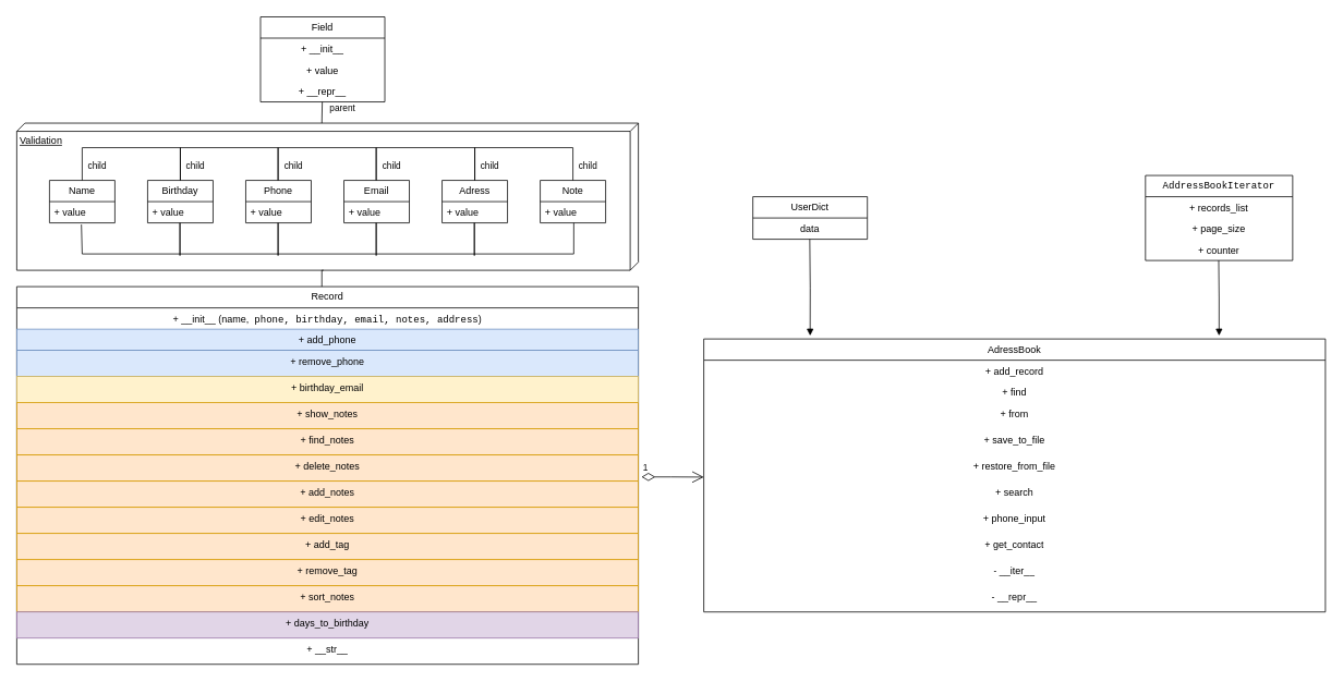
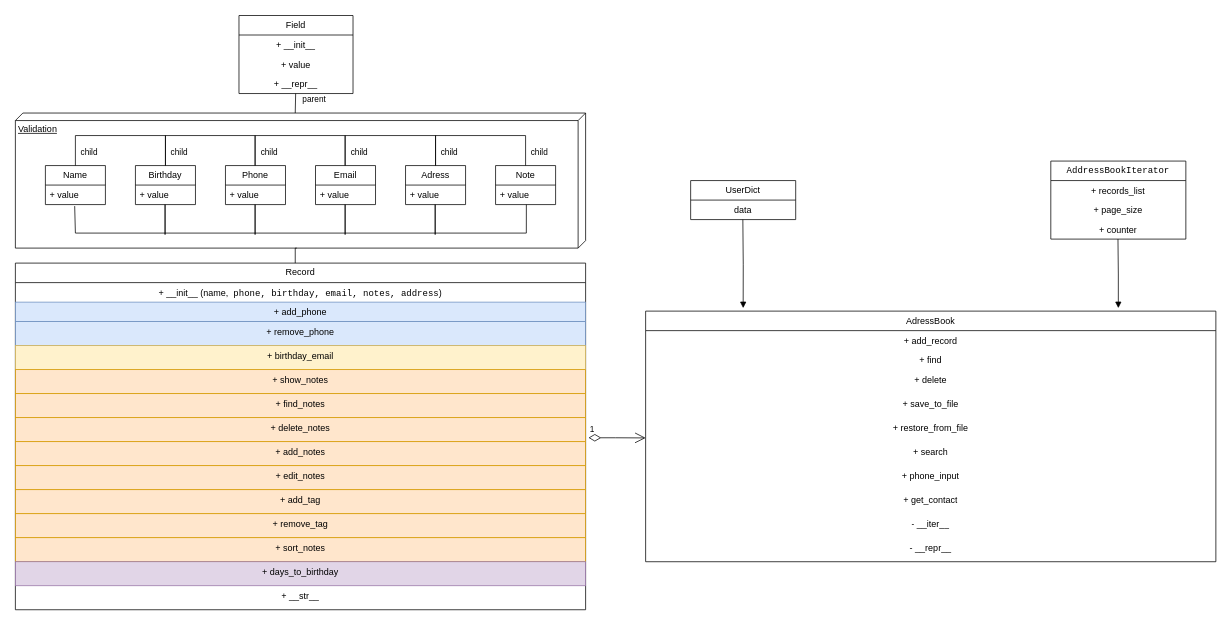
  <mxCell id="0" />
  <mxCell id="1" parent="0" />
  <mxCell id="2" value="Validation" style="verticalAlign=top;align=left;spacingTop=8;spacingLeft=2;spacingRight=12;shape=cube;size=10;direction=south;fontStyle=4;html=1;whiteSpace=wrap;" vertex="1" parent="1"><mxGeometry x="20" y="150" width="760" height="180" as="geometry" /></mxCell>
  <mxCell id="3" value="Field" style="swimlane;fontStyle=0;childLayout=stackLayout;horizontal=1;startSize=26;fillColor=none;horizontalStack=0;resizeParent=1;resizeParentMax=0;resizeLast=0;collapsible=1;marginBottom=0;whiteSpace=wrap;html=1;" vertex="1" parent="1"><mxGeometry x="318" width="152" height="104" as="geometry" y="20" /></mxCell>
  <mxCell id="4" value="+ __init__" style="text;strokeColor=none;fillColor=none;align=center;verticalAlign=top;spacingLeft=4;spacingRight=4;overflow=hidden;rotatable=0;points=[[0,0.5],[1,0.5]];portConstraint=eastwest;whiteSpace=wrap;html=1;" vertex="1" parent="3"><mxGeometry y="26" width="152" height="26" as="geometry" /></mxCell>
  <mxCell id="5" value="+ value" style="text;strokeColor=none;fillColor=none;align=center;verticalAlign=top;spacingLeft=4;spacingRight=4;overflow=hidden;rotatable=0;points=[[0,0.5],[1,0.5]];portConstraint=eastwest;whiteSpace=wrap;html=1;" vertex="1" parent="3"><mxGeometry y="52" width="152" height="26" as="geometry" /></mxCell>
  <mxCell id="6" value="+ __repr__" style="text;strokeColor=none;fillColor=none;align=center;verticalAlign=top;spacingLeft=4;spacingRight=4;overflow=hidden;rotatable=0;points=[[0,0.5],[1,0.5]];portConstraint=eastwest;whiteSpace=wrap;html=1;" vertex="1" parent="3"><mxGeometry y="78" width="152" height="26" as="geometry" /></mxCell>
  <mxCell id="7" value="" style="endArrow=none;html=1;edgeStyle=orthogonalEdgeStyle;rounded=0;exitX=0.497;exitY=1;exitDx=0;exitDy=0;exitPerimeter=0;" edge="1" parent="1" source="6"><mxGeometry relative="1" as="geometry"><mxPoint x="393" y="134" as="sourcePoint" /><mxPoint x="393" y="150" as="targetPoint" /></mxGeometry></mxCell>
  <mxCell id="8" value="parent" style="edgeLabel;resizable=0;html=1;align=left;verticalAlign=bottom;" connectable="0" vertex="1" parent="7"><mxGeometry x="-1" relative="1" as="geometry"><mxPoint x="7" y="16" as="offset" /></mxGeometry></mxCell>
  <mxCell id="9" value="child" style="edgeLabel;resizable=0;html=1;align=right;verticalAlign=bottom;" connectable="0" vertex="1" parent="1"><mxGeometry x="130" y="210" as="geometry" /></mxCell>
  <mxCell id="10" value="" style="endArrow=none;html=1;edgeStyle=orthogonalEdgeStyle;rounded=0;" edge="1" parent="1"><mxGeometry relative="1" as="geometry"><mxPoint x="100" y="220" as="sourcePoint" /><mxPoint x="700" y="220" as="targetPoint" /><Array as="points"><mxPoint x="100" y="180" /><mxPoint x="700" y="180" /></Array></mxGeometry></mxCell>
  <mxCell id="11" value="Name" style="swimlane;fontStyle=0;childLayout=stackLayout;horizontal=1;startSize=26;fillColor=none;horizontalStack=0;resizeParent=1;resizeParentMax=0;resizeLast=0;collapsible=1;marginBottom=0;whiteSpace=wrap;html=1;" vertex="1" parent="1"><mxGeometry x="60" y="220" width="80" height="52" as="geometry" /></mxCell>
  <mxCell id="12" value="+ value" style="text;strokeColor=none;fillColor=none;align=left;verticalAlign=top;spacingLeft=4;spacingRight=4;overflow=hidden;rotatable=0;points=[[0,0.5],[1,0.5]];portConstraint=eastwest;whiteSpace=wrap;html=1;" vertex="1" parent="11"><mxGeometry y="26" width="80" height="26" as="geometry" /></mxCell>
  <mxCell id="13" value="child" style="edgeLabel;resizable=0;html=1;align=right;verticalAlign=bottom;" connectable="0" vertex="1" parent="1"><mxGeometry x="250" y="210" as="geometry" /></mxCell>
  <mxCell id="14" value="Birthday" style="swimlane;fontStyle=0;childLayout=stackLayout;horizontal=1;startSize=26;fillColor=none;horizontalStack=0;resizeParent=1;resizeParentMax=0;resizeLast=0;collapsible=1;marginBottom=0;whiteSpace=wrap;html=1;" vertex="1" parent="1"><mxGeometry x="180" y="220" width="80" height="52" as="geometry" /></mxCell>
  <mxCell id="15" value="+ value" style="text;strokeColor=none;fillColor=none;align=left;verticalAlign=top;spacingLeft=4;spacingRight=4;overflow=hidden;rotatable=0;points=[[0,0.5],[1,0.5]];portConstraint=eastwest;whiteSpace=wrap;html=1;" vertex="1" parent="14"><mxGeometry y="26" width="80" height="26" as="geometry" /></mxCell>
  <mxCell id="16" value="child" style="edgeLabel;resizable=0;html=1;align=right;verticalAlign=bottom;" connectable="0" vertex="1" parent="1"><mxGeometry x="370" y="210" as="geometry" /></mxCell>
  <mxCell id="17" value="Phone" style="swimlane;fontStyle=0;childLayout=stackLayout;horizontal=1;startSize=26;fillColor=none;horizontalStack=0;resizeParent=1;resizeParentMax=0;resizeLast=0;collapsible=1;marginBottom=0;whiteSpace=wrap;html=1;" vertex="1" parent="1"><mxGeometry x="300" y="220" width="80" height="52" as="geometry" /></mxCell>
  <mxCell id="18" value="+ value" style="text;strokeColor=none;fillColor=none;align=left;verticalAlign=top;spacingLeft=4;spacingRight=4;overflow=hidden;rotatable=0;points=[[0,0.5],[1,0.5]];portConstraint=eastwest;whiteSpace=wrap;html=1;" vertex="1" parent="17"><mxGeometry y="26" width="80" height="26" as="geometry" /></mxCell>
  <mxCell id="19" value="child" style="edgeLabel;resizable=0;html=1;align=right;verticalAlign=bottom;" connectable="0" vertex="1" parent="1"><mxGeometry x="490" y="210" as="geometry" /></mxCell>
  <mxCell id="20" value="Email" style="swimlane;fontStyle=0;childLayout=stackLayout;horizontal=1;startSize=26;fillColor=none;horizontalStack=0;resizeParent=1;resizeParentMax=0;resizeLast=0;collapsible=1;marginBottom=0;whiteSpace=wrap;html=1;" vertex="1" parent="1"><mxGeometry x="420" y="220" width="80" height="52" as="geometry" /></mxCell>
  <mxCell id="21" value="+ value" style="text;strokeColor=none;fillColor=none;align=left;verticalAlign=top;spacingLeft=4;spacingRight=4;overflow=hidden;rotatable=0;points=[[0,0.5],[1,0.5]];portConstraint=eastwest;whiteSpace=wrap;html=1;" vertex="1" parent="20"><mxGeometry y="26" width="80" height="26" as="geometry" /></mxCell>
  <mxCell id="22" value="child" style="edgeLabel;resizable=0;html=1;align=right;verticalAlign=bottom;" connectable="0" vertex="1" parent="1"><mxGeometry x="610" y="210" as="geometry" /></mxCell>
  <mxCell id="23" value="Adress" style="swimlane;fontStyle=0;childLayout=stackLayout;horizontal=1;startSize=26;fillColor=none;horizontalStack=0;resizeParent=1;resizeParentMax=0;resizeLast=0;collapsible=1;marginBottom=0;whiteSpace=wrap;html=1;" vertex="1" parent="1"><mxGeometry x="540" y="220" width="80" height="52" as="geometry" /></mxCell>
  <mxCell id="24" value="+ value" style="text;strokeColor=none;fillColor=none;align=left;verticalAlign=top;spacingLeft=4;spacingRight=4;overflow=hidden;rotatable=0;points=[[0,0.5],[1,0.5]];portConstraint=eastwest;whiteSpace=wrap;html=1;" vertex="1" parent="23"><mxGeometry y="26" width="80" height="26" as="geometry" /></mxCell>
  <mxCell id="25" value="child" style="edgeLabel;resizable=0;html=1;align=right;verticalAlign=bottom;" connectable="0" vertex="1" parent="1"><mxGeometry x="730" y="210" as="geometry" /></mxCell>
  <mxCell id="26" value="Note" style="swimlane;fontStyle=0;childLayout=stackLayout;horizontal=1;startSize=26;fillColor=none;horizontalStack=0;resizeParent=1;resizeParentMax=0;resizeLast=0;collapsible=1;marginBottom=0;whiteSpace=wrap;html=1;" vertex="1" parent="1"><mxGeometry x="660" y="220" width="80" height="52" as="geometry" /></mxCell>
  <mxCell id="27" value="+ value" style="text;strokeColor=none;fillColor=none;align=left;verticalAlign=top;spacingLeft=4;spacingRight=4;overflow=hidden;rotatable=0;points=[[0,0.5],[1,0.5]];portConstraint=eastwest;whiteSpace=wrap;html=1;" vertex="1" parent="26"><mxGeometry y="26" width="80" height="26" as="geometry" /></mxCell>
  <mxCell id="28" value="" style="endArrow=none;html=1;edgeStyle=orthogonalEdgeStyle;rounded=0;" edge="1" parent="1"><mxGeometry relative="1" as="geometry"><mxPoint x="459.5" y="220" as="sourcePoint" /><mxPoint x="459.5" y="220" as="targetPoint" /><Array as="points"><mxPoint x="459.5" y="180" /><mxPoint x="459.5" y="180" /></Array></mxGeometry></mxCell>
  <mxCell id="29" value="" style="endArrow=none;html=1;edgeStyle=orthogonalEdgeStyle;rounded=0;" edge="1" parent="1"><mxGeometry relative="1" as="geometry"><mxPoint x="580" y="220" as="sourcePoint" /><mxPoint x="580" y="220" as="targetPoint" /><Array as="points"><mxPoint x="580" y="180" /><mxPoint x="580" y="180" /></Array></mxGeometry></mxCell>
  <mxCell id="30" value="" style="endArrow=none;html=1;edgeStyle=orthogonalEdgeStyle;rounded=0;" edge="1" parent="1"><mxGeometry relative="1" as="geometry"><mxPoint x="339.5" y="220" as="sourcePoint" /><mxPoint x="339.5" y="220" as="targetPoint" /><Array as="points"><mxPoint x="339.5" y="180" /><mxPoint x="339.5" y="180" /></Array></mxGeometry></mxCell>
  <mxCell id="31" value="" style="endArrow=none;html=1;edgeStyle=orthogonalEdgeStyle;rounded=0;" edge="1" parent="1"><mxGeometry relative="1" as="geometry"><mxPoint x="220" y="220" as="sourcePoint" /><mxPoint x="220" y="220" as="targetPoint" /><Array as="points"><mxPoint x="220" y="180" /><mxPoint x="220" y="180" /></Array></mxGeometry></mxCell>
  <mxCell id="32" value="" style="endArrow=none;html=1;edgeStyle=orthogonalEdgeStyle;rounded=0;entryX=0.513;entryY=1;entryDx=0;entryDy=0;entryPerimeter=0;exitX=0.488;exitY=1.077;exitDx=0;exitDy=0;exitPerimeter=0;" edge="1" parent="1" source="12" target="27"><mxGeometry relative="1" as="geometry"><mxPoint x="100" y="290" as="sourcePoint" /><mxPoint x="700" y="280" as="targetPoint" /><Array as="points"><mxPoint x="100" y="310" /><mxPoint x="701" y="310" /></Array></mxGeometry></mxCell>
  <mxCell id="33" value="" style="endArrow=none;html=1;edgeStyle=orthogonalEdgeStyle;rounded=0;" edge="1" parent="1"><mxGeometry relative="1" as="geometry"><mxPoint x="219.5" y="312" as="sourcePoint" /><mxPoint x="219.5" y="312" as="targetPoint" /><Array as="points"><mxPoint x="219.5" y="272" /><mxPoint x="219.5" y="272" /></Array></mxGeometry></mxCell>
  <mxCell id="34" value="" style="endArrow=none;html=1;edgeStyle=orthogonalEdgeStyle;rounded=0;" edge="1" parent="1"><mxGeometry relative="1" as="geometry"><mxPoint x="339.5" y="312" as="sourcePoint" /><mxPoint x="339.5" y="312" as="targetPoint" /><Array as="points"><mxPoint x="339.5" y="272" /><mxPoint x="339.5" y="272" /></Array></mxGeometry></mxCell>
  <mxCell id="35" value="" style="endArrow=none;html=1;edgeStyle=orthogonalEdgeStyle;rounded=0;" edge="1" parent="1"><mxGeometry relative="1" as="geometry"><mxPoint x="459.5" y="312" as="sourcePoint" /><mxPoint x="459.5" y="312" as="targetPoint" /><Array as="points"><mxPoint x="459.5" y="272" /><mxPoint x="459.5" y="272" /></Array></mxGeometry></mxCell>
  <mxCell id="36" value="" style="endArrow=none;html=1;edgeStyle=orthogonalEdgeStyle;rounded=0;" edge="1" parent="1"><mxGeometry relative="1" as="geometry"><mxPoint x="579.5" y="312" as="sourcePoint" /><mxPoint x="579.5" y="312" as="targetPoint" /><Array as="points"><mxPoint x="579.5" y="272" /><mxPoint x="579.5" y="272" /></Array></mxGeometry></mxCell>
  <mxCell id="37" value="" style="endArrow=none;html=1;edgeStyle=orthogonalEdgeStyle;rounded=0;entryX=0;entryY=0;entryDx=180;entryDy=385;entryPerimeter=0;" edge="1" parent="1" target="2"><mxGeometry relative="1" as="geometry"><mxPoint x="393" y="350" as="sourcePoint" /><mxPoint x="420" y="340" as="targetPoint" /><Array as="points"><mxPoint x="393" y="330" /></Array></mxGeometry></mxCell>
  <mxCell id="38" value="Record" style="swimlane;fontStyle=0;childLayout=stackLayout;horizontal=1;startSize=26;fillColor=none;horizontalStack=0;resizeParent=1;resizeParentMax=0;resizeLast=0;collapsible=1;marginBottom=0;whiteSpace=wrap;html=1;" vertex="1" parent="1"><mxGeometry x="20" y="350" width="760" height="462" as="geometry" /></mxCell>
  <mxCell id="39" value="+ __init__ (name,&amp;nbsp;&amp;nbsp;&lt;span style=&quot;font-family: Menlo, Monaco, &amp;quot;Courier New&amp;quot;, monospace;&quot;&gt;phone&lt;/span&gt;&lt;span style=&quot;font-family: Menlo, Monaco, &amp;quot;Courier New&amp;quot;, monospace;&quot;&gt;,&amp;nbsp;&lt;/span&gt;&lt;span style=&quot;font-family: Menlo, Monaco, &amp;quot;Courier New&amp;quot;, monospace;&quot;&gt;birthday&lt;/span&gt;&lt;span style=&quot;font-family: Menlo, Monaco, &amp;quot;Courier New&amp;quot;, monospace;&quot;&gt;, &lt;/span&gt;&lt;span style=&quot;font-family: Menlo, Monaco, &amp;quot;Courier New&amp;quot;, monospace;&quot;&gt;email&lt;/span&gt;&lt;span style=&quot;font-family: Menlo, Monaco, &amp;quot;Courier New&amp;quot;, monospace;&quot;&gt;, &lt;/span&gt;&lt;span style=&quot;font-family: Menlo, Monaco, &amp;quot;Courier New&amp;quot;, monospace;&quot;&gt;notes&lt;/span&gt;&lt;span style=&quot;font-family: Menlo, Monaco, &amp;quot;Courier New&amp;quot;, monospace;&quot;&gt;, &lt;/span&gt;&lt;span style=&quot;font-family: Menlo, Monaco, &amp;quot;Courier New&amp;quot;, monospace;&quot;&gt;address&lt;/span&gt;&lt;span style=&quot;background-color: initial;&quot;&gt;)&lt;/span&gt;" style="text;strokeColor=none;fillColor=none;align=center;verticalAlign=top;spacingLeft=4;spacingRight=4;overflow=hidden;rotatable=0;points=[[0,0.5],[1,0.5]];portConstraint=eastwest;whiteSpace=wrap;html=1;" vertex="1" parent="38"><mxGeometry y="26" width="760" height="26" as="geometry" /></mxCell>
  <mxCell id="40" value="+ add_phone" style="text;align=center;verticalAlign=top;spacingLeft=4;spacingRight=4;overflow=hidden;rotatable=0;points=[[0,0.5],[1,0.5]];portConstraint=eastwest;whiteSpace=wrap;html=1;shadow=0;fillColor=#dae8fc;strokeColor=#6c8ebf;" vertex="1" parent="38"><mxGeometry y="52" width="760" height="26" as="geometry" /></mxCell>
  <mxCell id="41" value="+ remove_phone" style="text;align=center;verticalAlign=top;spacingLeft=4;spacingRight=4;overflow=hidden;rotatable=0;points=[[0,0.5],[1,0.5]];portConstraint=eastwest;whiteSpace=wrap;html=1;shadow=0;fillColor=#dae8fc;strokeColor=#6c8ebf;" vertex="1" parent="38"><mxGeometry y="78" width="760" height="32" as="geometry" /></mxCell>
  <mxCell id="42" value="+ birthday_email" style="text;align=center;verticalAlign=top;spacingLeft=4;spacingRight=4;overflow=hidden;rotatable=0;points=[[0,0.5],[1,0.5]];portConstraint=eastwest;whiteSpace=wrap;html=1;shadow=0;fillColor=#fff2cc;strokeColor=#d6b656;" vertex="1" parent="38"><mxGeometry y="110" width="760" height="32" as="geometry" /></mxCell>
  <mxCell id="43" value="+ show_notes" style="text;strokeColor=#d79b00;fillColor=#ffe6cc;align=center;verticalAlign=top;spacingLeft=4;spacingRight=4;overflow=hidden;rotatable=0;points=[[0,0.5],[1,0.5]];portConstraint=eastwest;whiteSpace=wrap;html=1;" vertex="1" parent="38"><mxGeometry y="142" width="760" height="32" as="geometry" /></mxCell>
  <mxCell id="44" value="+ find_notes" style="text;strokeColor=#d79b00;fillColor=#ffe6cc;align=center;verticalAlign=top;spacingLeft=4;spacingRight=4;overflow=hidden;rotatable=0;points=[[0,0.5],[1,0.5]];portConstraint=eastwest;whiteSpace=wrap;html=1;" vertex="1" parent="38"><mxGeometry y="174" width="760" height="32" as="geometry" /></mxCell>
  <mxCell id="45" value="+ delete_notes" style="text;strokeColor=#d79b00;fillColor=#ffe6cc;align=center;verticalAlign=top;spacingLeft=4;spacingRight=4;overflow=hidden;rotatable=0;points=[[0,0.5],[1,0.5]];portConstraint=eastwest;whiteSpace=wrap;html=1;" vertex="1" parent="38"><mxGeometry y="206" width="760" height="32" as="geometry" /></mxCell>
  <mxCell id="46" value="+ add_notes" style="text;strokeColor=#d79b00;fillColor=#ffe6cc;align=center;verticalAlign=top;spacingLeft=4;spacingRight=4;overflow=hidden;rotatable=0;points=[[0,0.5],[1,0.5]];portConstraint=eastwest;whiteSpace=wrap;html=1;" vertex="1" parent="38"><mxGeometry y="238" width="760" height="32" as="geometry" /></mxCell>
  <mxCell id="47" value="+ edit_notes" style="text;strokeColor=#d79b00;fillColor=#ffe6cc;align=center;verticalAlign=top;spacingLeft=4;spacingRight=4;overflow=hidden;rotatable=0;points=[[0,0.5],[1,0.5]];portConstraint=eastwest;whiteSpace=wrap;html=1;" vertex="1" parent="38"><mxGeometry y="270" width="760" height="32" as="geometry" /></mxCell>
  <mxCell id="48" value="+ add_tag" style="text;strokeColor=#d79b00;fillColor=#ffe6cc;align=center;verticalAlign=top;spacingLeft=4;spacingRight=4;overflow=hidden;rotatable=0;points=[[0,0.5],[1,0.5]];portConstraint=eastwest;whiteSpace=wrap;html=1;" vertex="1" parent="38"><mxGeometry y="302" width="760" height="32" as="geometry" /></mxCell>
  <mxCell id="49" value="+ remove_tag" style="text;strokeColor=#d79b00;fillColor=#ffe6cc;align=center;verticalAlign=top;spacingLeft=4;spacingRight=4;overflow=hidden;rotatable=0;points=[[0,0.5],[1,0.5]];portConstraint=eastwest;whiteSpace=wrap;html=1;" vertex="1" parent="38"><mxGeometry y="334" width="760" height="32" as="geometry" /></mxCell>
  <mxCell id="50" value="+ sort_notes" style="text;strokeColor=#d79b00;fillColor=#ffe6cc;align=center;verticalAlign=top;spacingLeft=4;spacingRight=4;overflow=hidden;rotatable=0;points=[[0,0.5],[1,0.5]];portConstraint=eastwest;whiteSpace=wrap;html=1;" vertex="1" parent="38"><mxGeometry y="366" width="760" height="32" as="geometry" /></mxCell>
  <mxCell id="51" value="+&amp;nbsp;days_to_birthday" style="text;strokeColor=#9673a6;fillColor=#e1d5e7;align=center;verticalAlign=top;spacingLeft=4;spacingRight=4;overflow=hidden;rotatable=0;points=[[0,0.5],[1,0.5]];portConstraint=eastwest;whiteSpace=wrap;html=1;" vertex="1" parent="38"><mxGeometry y="398" width="760" height="32" as="geometry" /></mxCell>
  <mxCell id="52" value="+ __str__" style="text;strokeColor=none;fillColor=none;align=center;verticalAlign=top;spacingLeft=4;spacingRight=4;overflow=hidden;rotatable=0;points=[[0,0.5],[1,0.5]];portConstraint=eastwest;whiteSpace=wrap;html=1;" vertex="1" parent="38"><mxGeometry y="430" width="760" height="32" as="geometry" /></mxCell>
  <mxCell id="53" value="1" style="endArrow=open;html=1;endSize=12;startArrow=diamondThin;startSize=14;startFill=0;edgeStyle=orthogonalEdgeStyle;align=left;verticalAlign=bottom;rounded=0;exitX=1.005;exitY=0.837;exitDx=0;exitDy=0;exitPerimeter=0;" edge="1" parent="1" source="45"><mxGeometry x="-1" y="3" relative="1" as="geometry"><mxPoint x="830.23" y="550" as="sourcePoint" /><mxPoint x="860" y="583" as="targetPoint" /></mxGeometry></mxCell>
  <mxCell id="54" value="AdressBook" style="swimlane;fontStyle=0;childLayout=stackLayout;horizontal=1;startSize=26;fillColor=none;horizontalStack=0;resizeParent=1;resizeParentMax=0;resizeLast=0;collapsible=1;marginBottom=0;whiteSpace=wrap;html=1;" vertex="1" parent="1"><mxGeometry x="860" y="414" width="760" height="334" as="geometry" /></mxCell>
  <mxCell id="55" value="+&amp;nbsp;add_record" style="text;strokeColor=none;fillColor=none;align=center;verticalAlign=top;spacingLeft=4;spacingRight=4;overflow=hidden;rotatable=0;points=[[0,0.5],[1,0.5]];portConstraint=eastwest;whiteSpace=wrap;html=1;" vertex="1" parent="54"><mxGeometry y="26" width="760" height="26" as="geometry" /></mxCell>
  <mxCell id="56" value="+&amp;nbsp;find" style="text;align=center;verticalAlign=top;spacingLeft=4;spacingRight=4;overflow=hidden;rotatable=0;points=[[0,0.5],[1,0.5]];portConstraint=eastwest;whiteSpace=wrap;html=1;shadow=0;" vertex="1" parent="54"><mxGeometry y="52" width="760" height="26" as="geometry" /></mxCell>
- <mxCell id="57" value="+&amp;nbsp;from" style="text;align=center;verticalAlign=top;spacingLeft=4;spacingRight=4;overflow=hidden;rotatable=0;points=[[0,0.5],[1,0.5]];portConstraint=eastwest;whiteSpace=wrap;html=1;shadow=0;" vertex="1" parent="54"><mxGeometry y="78" width="760" height="32" as="geometry" /></mxCell>
+ <mxCell id="57" value="+&amp;nbsp;delete" style="text;align=center;verticalAlign=top;spacingLeft=4;spacingRight=4;overflow=hidden;rotatable=0;points=[[0,0.5],[1,0.5]];portConstraint=eastwest;whiteSpace=wrap;html=1;shadow=0;" vertex="1" parent="54"><mxGeometry y="78" width="760" height="32" as="geometry" /></mxCell>
  <mxCell id="58" value="+&amp;nbsp;save_to_file" style="text;align=center;verticalAlign=top;spacingLeft=4;spacingRight=4;overflow=hidden;rotatable=0;points=[[0,0.5],[1,0.5]];portConstraint=eastwest;whiteSpace=wrap;html=1;shadow=0;" vertex="1" parent="54"><mxGeometry y="110" width="760" height="32" as="geometry" /></mxCell>
  <mxCell id="59" value="+&amp;nbsp;restore_from_file" style="text;align=center;verticalAlign=top;spacingLeft=4;spacingRight=4;overflow=hidden;rotatable=0;points=[[0,0.5],[1,0.5]];portConstraint=eastwest;whiteSpace=wrap;html=1;" vertex="1" parent="54"><mxGeometry y="142" width="760" height="32" as="geometry" /></mxCell>
  <mxCell id="60" value="+&amp;nbsp;search" style="text;align=center;verticalAlign=top;spacingLeft=4;spacingRight=4;overflow=hidden;rotatable=0;points=[[0,0.5],[1,0.5]];portConstraint=eastwest;whiteSpace=wrap;html=1;" vertex="1" parent="54"><mxGeometry y="174" width="760" height="32" as="geometry" /></mxCell>
  <mxCell id="61" value="+&amp;nbsp;phone_input" style="text;align=center;verticalAlign=top;spacingLeft=4;spacingRight=4;overflow=hidden;rotatable=0;points=[[0,0.5],[1,0.5]];portConstraint=eastwest;whiteSpace=wrap;html=1;" vertex="1" parent="54"><mxGeometry y="206" width="760" height="32" as="geometry" /></mxCell>
  <mxCell id="62" value="+&amp;nbsp;get_contact" style="text;align=center;verticalAlign=top;spacingLeft=4;spacingRight=4;overflow=hidden;rotatable=0;points=[[0,0.5],[1,0.5]];portConstraint=eastwest;whiteSpace=wrap;html=1;" vertex="1" parent="54"><mxGeometry y="238" width="760" height="32" as="geometry" /></mxCell>
  <mxCell id="63" value="-&amp;nbsp;__iter__" style="text;align=center;verticalAlign=top;spacingLeft=4;spacingRight=4;overflow=hidden;rotatable=0;points=[[0,0.5],[1,0.5]];portConstraint=eastwest;whiteSpace=wrap;html=1;" vertex="1" parent="54"><mxGeometry y="270" width="760" height="32" as="geometry" /></mxCell>
  <mxCell id="64" value="-&amp;nbsp;__repr__" style="text;align=center;verticalAlign=top;spacingLeft=4;spacingRight=4;overflow=hidden;rotatable=0;points=[[0,0.5],[1,0.5]];portConstraint=eastwest;whiteSpace=wrap;html=1;" vertex="1" parent="54"><mxGeometry y="302" width="760" height="32" as="geometry" /></mxCell>
  <mxCell id="65" value="UserDict" style="swimlane;fontStyle=0;childLayout=stackLayout;horizontal=1;startSize=26;fillColor=none;horizontalStack=0;resizeParent=1;resizeParentMax=0;resizeLast=0;collapsible=1;marginBottom=0;whiteSpace=wrap;html=1;" vertex="1" parent="1"><mxGeometry x="920" y="240" width="140" height="52" as="geometry" /></mxCell>
  <mxCell id="66" value="data" style="text;strokeColor=none;fillColor=none;align=center;verticalAlign=top;spacingLeft=4;spacingRight=4;overflow=hidden;rotatable=0;points=[[0,0.5],[1,0.5]];portConstraint=eastwest;whiteSpace=wrap;html=1;" vertex="1" parent="65"><mxGeometry y="26" width="140" height="26" as="geometry" /></mxCell>
  <mxCell id="67" value="" style="endArrow=block;endFill=1;html=1;edgeStyle=orthogonalEdgeStyle;align=left;verticalAlign=top;rounded=0;" edge="1" parent="1"><mxGeometry x="-1" relative="1" as="geometry"><mxPoint x="989.57" y="292" as="sourcePoint" /><mxPoint x="990" y="410" as="targetPoint" /></mxGeometry></mxCell>
  <mxCell id="68" value="&lt;div style=&quot;font-family: Menlo, Monaco, &amp;quot;Courier New&amp;quot;, monospace; line-height: 18px;&quot;&gt;AddressBookIterator&lt;/div&gt;" style="swimlane;fontStyle=0;childLayout=stackLayout;horizontal=1;startSize=26;fillColor=none;horizontalStack=0;resizeParent=1;resizeParentMax=0;resizeLast=0;collapsible=1;marginBottom=0;whiteSpace=wrap;html=1;" vertex="1" parent="1"><mxGeometry x="1400" y="214" width="180" height="104" as="geometry" /></mxCell>
  <mxCell id="69" value="+&amp;nbsp;records_list" style="text;strokeColor=none;fillColor=none;align=center;verticalAlign=top;spacingLeft=4;spacingRight=4;overflow=hidden;rotatable=0;points=[[0,0.5],[1,0.5]];portConstraint=eastwest;whiteSpace=wrap;html=1;" vertex="1" parent="68"><mxGeometry y="26" width="180" height="26" as="geometry" /></mxCell>
  <mxCell id="70" value="+&amp;nbsp;page_size" style="text;strokeColor=none;fillColor=none;align=center;verticalAlign=top;spacingLeft=4;spacingRight=4;overflow=hidden;rotatable=0;points=[[0,0.5],[1,0.5]];portConstraint=eastwest;whiteSpace=wrap;html=1;" vertex="1" parent="68"><mxGeometry y="52" width="180" height="26" as="geometry" /></mxCell>
  <mxCell id="71" value="+&amp;nbsp;counter" style="text;strokeColor=none;fillColor=none;align=center;verticalAlign=top;spacingLeft=4;spacingRight=4;overflow=hidden;rotatable=0;points=[[0,0.5],[1,0.5]];portConstraint=eastwest;whiteSpace=wrap;html=1;" vertex="1" parent="68"><mxGeometry y="78" width="180" height="26" as="geometry" /></mxCell>
  <mxCell id="72" value="" style="endArrow=block;endFill=1;html=1;edgeStyle=orthogonalEdgeStyle;align=left;verticalAlign=top;rounded=0;" edge="1" parent="1"><mxGeometry x="-1" relative="1" as="geometry"><mxPoint x="1489.52" y="318" as="sourcePoint" /><mxPoint x="1490" y="410" as="targetPoint" /></mxGeometry></mxCell>
